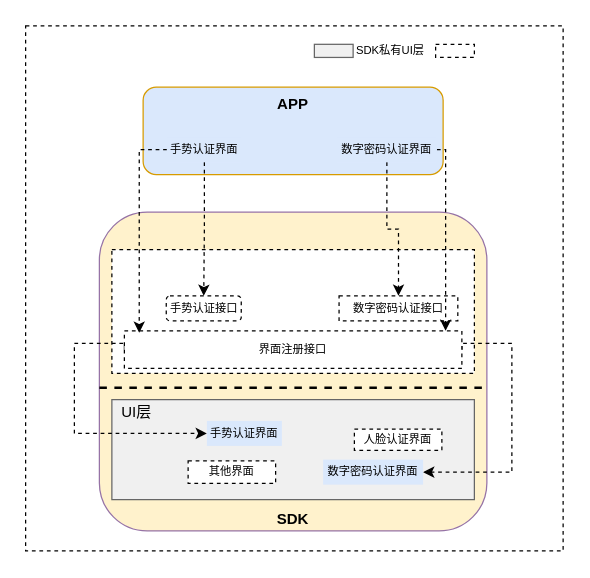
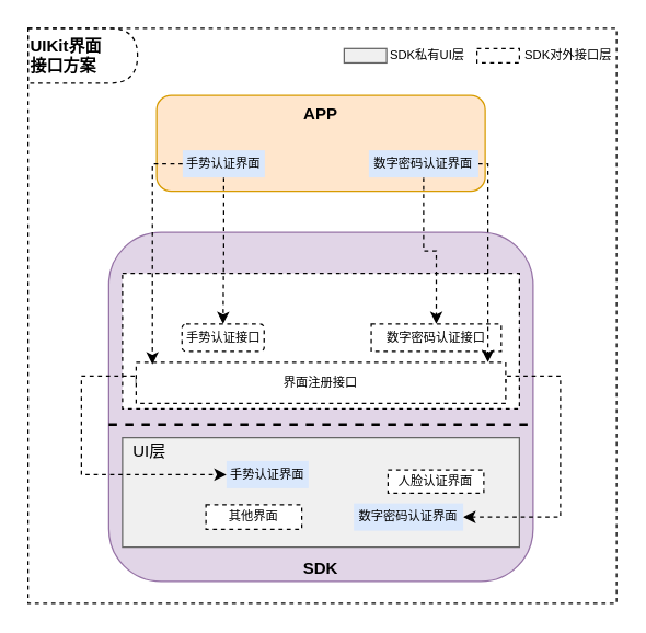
  <mxCell id="0" />
  <mxCell id="1" parent="0" />
  <mxCell id="2" value="" style="rounded=0;whiteSpace=wrap;html=1;strokeColor=#000000;fontSize=9;fillColor=none;dashed=1;" vertex="1" parent="1"><mxGeometry x="20" y="20" width="430" height="420" as="geometry" /></mxCell>
- <mxCell id="3" value="&lt;b&gt;SDK&lt;/b&gt;" style="rounded=1;whiteSpace=wrap;html=1;verticalAlign=bottom;fillColor=#fff2cc;strokeColor=#9673a6;" vertex="1" parent="1"><mxGeometry x="79" y="169" width="310" height="255" as="geometry" /></mxCell>
+ <mxCell id="3" value="&lt;b&gt;SDK&lt;/b&gt;" style="rounded=1;whiteSpace=wrap;html=1;verticalAlign=bottom;fillColor=#e1d5e7;strokeColor=#9673a6;" vertex="1" parent="1"><mxGeometry x="79" y="169" width="310" height="255" as="geometry" /></mxCell>
  <mxCell id="4" value="" style="endArrow=none;html=1;strokeWidth=2;entryX=1;entryY=0.5;entryDx=0;entryDy=0;exitX=0;exitY=0.5;exitDx=0;exitDy=0;dashed=1;" edge="1" parent="1"><mxGeometry width="50" height="50" relative="1" as="geometry"><mxPoint x="79" y="309.5" as="sourcePoint" /><mxPoint x="389" y="309.5" as="targetPoint" /></mxGeometry></mxCell>
  <mxCell id="5" value="" style="rounded=0;whiteSpace=wrap;html=1;align=left;strokeColor=#666666;fontColor=#333333;fillColor=#F0F0F0;" vertex="1" parent="1"><mxGeometry x="89" y="319" width="290" height="80" as="geometry" /></mxCell>
  <mxCell id="6" value="UI层" style="text;html=1;fillColor=none;align=center;verticalAlign=middle;whiteSpace=wrap;rounded=0;dashed=1;" vertex="1" parent="1"><mxGeometry x="89" y="319" width="40" height="20" as="geometry" /></mxCell>
  <mxCell id="7" value="人脸认证界面" style="rounded=0;whiteSpace=wrap;html=1;dashed=1;strokeColor=#000000;fontSize=9;" vertex="1" parent="1"><mxGeometry x="283" y="342.5" width="70" height="17" as="geometry" /></mxCell>
  <mxCell id="8" value="" style="rounded=0;whiteSpace=wrap;html=1;dashed=1;align=left;" vertex="1" parent="1"><mxGeometry x="89" y="199" width="290" height="99" as="geometry" /></mxCell>
  <mxCell id="9" value="其他界面" style="rounded=0;whiteSpace=wrap;html=1;dashed=1;strokeColor=#000000;fontSize=9;" vertex="1" parent="1"><mxGeometry x="150" y="368" width="70" height="18" as="geometry" /></mxCell>
  <mxCell id="10" value="手势认证接口" style="whiteSpace=wrap;html=1;dashed=1;strokeColor=#000000;fontSize=9;rounded=1;" vertex="1" parent="1"><mxGeometry x="132.5" y="236" width="60" height="20" as="geometry" /></mxCell>
  <mxCell id="11" value="数字密码认证接口" style="rounded=0;whiteSpace=wrap;html=1;dashed=1;strokeColor=#000000;fontSize=9;" vertex="1" parent="1"><mxGeometry x="270.75" y="236" width="95" height="20" as="geometry" /></mxCell>
  <mxCell id="12" style="edgeStyle=orthogonalEdgeStyle;rounded=0;orthogonalLoop=1;jettySize=auto;html=1;entryX=1;entryY=0.5;entryDx=0;entryDy=0;dashed=1;fontSize=9;exitX=1;exitY=0.5;exitDx=0;exitDy=0;" edge="1" parent="1" source="14" target="22"><mxGeometry relative="1" as="geometry"><Array as="points"><mxPoint x="409" y="274" /><mxPoint x="409" y="377" /></Array></mxGeometry></mxCell>
  <mxCell id="13" style="edgeStyle=orthogonalEdgeStyle;rounded=0;orthogonalLoop=1;jettySize=auto;html=1;entryX=0;entryY=0.5;entryDx=0;entryDy=0;dashed=1;fontSize=9;exitX=0;exitY=0.5;exitDx=0;exitDy=0;" edge="1" parent="1" source="14" target="23"><mxGeometry relative="1" as="geometry"><Array as="points"><mxPoint x="59" y="274" /><mxPoint x="59" y="346" /></Array></mxGeometry></mxCell>
  <mxCell id="14" value="界面注册接口" style="rounded=0;whiteSpace=wrap;html=1;dashed=1;strokeColor=#000000;fontSize=9;" vertex="1" parent="1"><mxGeometry x="99" y="264" width="270" height="30" as="geometry" /></mxCell>
- <mxCell id="15" value="&lt;b&gt;&lt;font style=&quot;font-size: 12px&quot;&gt;APP&lt;/font&gt;&lt;/b&gt;" style="rounded=1;whiteSpace=wrap;html=1;strokeColor=#d79b00;fontSize=9;verticalAlign=top;fillColor=#dae8fc;" vertex="1" parent="1"><mxGeometry x="114" y="69" width="240" height="70" as="geometry" /></mxCell>
+ <mxCell id="15" value="&lt;b&gt;&lt;font style=&quot;font-size: 12px&quot;&gt;APP&lt;/font&gt;&lt;/b&gt;" style="rounded=1;whiteSpace=wrap;html=1;strokeColor=#d79b00;fontSize=9;verticalAlign=top;fillColor=#ffe6cc;" vertex="1" parent="1"><mxGeometry x="114" y="69" width="240" height="70" as="geometry" /></mxCell>
  <mxCell id="16" style="edgeStyle=orthogonalEdgeStyle;rounded=0;orthogonalLoop=1;jettySize=auto;html=1;dashed=1;fontSize=9;" edge="1" parent="1" source="18" target="10"><mxGeometry relative="1" as="geometry" /></mxCell>
  <mxCell id="17" style="edgeStyle=orthogonalEdgeStyle;rounded=0;orthogonalLoop=1;jettySize=auto;html=1;entryX=0.044;entryY=0.05;entryDx=0;entryDy=0;entryPerimeter=0;dashed=1;fontSize=9;" edge="1" parent="1" source="18" target="14"><mxGeometry relative="1" as="geometry"><Array as="points"><mxPoint x="111" y="119" /></Array></mxGeometry></mxCell>
  <mxCell id="18" value="手势认证界面" style="rounded=0;whiteSpace=wrap;html=1;fontSize=9;fillColor=#dae8fc;strokeColor=none;" vertex="1" parent="1"><mxGeometry x="133" y="109" width="60" height="20" as="geometry" /></mxCell>
  <mxCell id="19" style="edgeStyle=orthogonalEdgeStyle;rounded=0;orthogonalLoop=1;jettySize=auto;html=1;dashed=1;fontSize=9;" edge="1" parent="1" source="21" target="11"><mxGeometry relative="1" as="geometry" /></mxCell>
  <mxCell id="20" style="edgeStyle=orthogonalEdgeStyle;rounded=0;orthogonalLoop=1;jettySize=auto;html=1;exitX=1;exitY=0.5;exitDx=0;exitDy=0;dashed=1;fontSize=9;" edge="1" parent="1" source="21" target="14"><mxGeometry relative="1" as="geometry"><mxPoint x="356" y="249" as="targetPoint" /><Array as="points"><mxPoint x="356" y="119" /></Array></mxGeometry></mxCell>
  <mxCell id="21" value="数字密码认证界面" style="rounded=0;whiteSpace=wrap;html=1;fontSize=9;fillColor=#dae8fc;strokeColor=none;" vertex="1" parent="1"><mxGeometry x="269" y="109" width="80" height="20" as="geometry" /></mxCell>
  <mxCell id="22" value="数字密码认证界面" style="rounded=0;whiteSpace=wrap;html=1;fontSize=9;fillColor=#dae8fc;strokeColor=none;" vertex="1" parent="1"><mxGeometry x="258" y="367" width="80" height="20" as="geometry" /></mxCell>
  <mxCell id="23" value="手势认证界面" style="rounded=0;whiteSpace=wrap;html=1;fontSize=9;fillColor=#dae8fc;strokeColor=none;" vertex="1" parent="1"><mxGeometry x="165" y="336" width="60" height="20" as="geometry" /></mxCell>
+ <mxCell id="24" value="UIKit界面&lt;br style=&quot;font-size: 12px&quot;&gt;接口方案" style="shape=delay;whiteSpace=wrap;html=1;dashed=1;strokeColor=#000000;gradientColor=none;fontSize=12;fontColor=none;align=left;fillColor=none;fontStyle=1" vertex="1" parent="1"><mxGeometry x="20" y="20" width="80" height="40" as="geometry" /></mxCell>
  <mxCell id="25" value="" style="rounded=0;whiteSpace=wrap;html=1;dashed=1;align=left;" vertex="1" parent="1"><mxGeometry x="348" y="34.75" width="31" height="10.5" as="geometry" /></mxCell>
+ <mxCell id="26" value="SDK对外接口层" style="text;html=1;strokeColor=none;fillColor=none;align=center;verticalAlign=middle;whiteSpace=wrap;rounded=0;dashed=1;fontSize=9;" vertex="1" parent="1"><mxGeometry x="380" y="30" width="70" height="20" as="geometry" /></mxCell>
  <mxCell id="27" value="SDK私有UI层" style="text;html=1;strokeColor=none;fillColor=none;align=center;verticalAlign=middle;whiteSpace=wrap;rounded=0;dashed=1;fontSize=9;" vertex="1" parent="1"><mxGeometry x="277.25" y="30" width="70" height="20" as="geometry" /></mxCell>
  <mxCell id="28" value="" style="rounded=0;whiteSpace=wrap;html=1;align=left;strokeColor=#666666;fontColor=#333333;fillColor=#F0F0F0;" vertex="1" parent="1"><mxGeometry x="251" y="34.75" width="31" height="10.5" as="geometry" /></mxCell>
